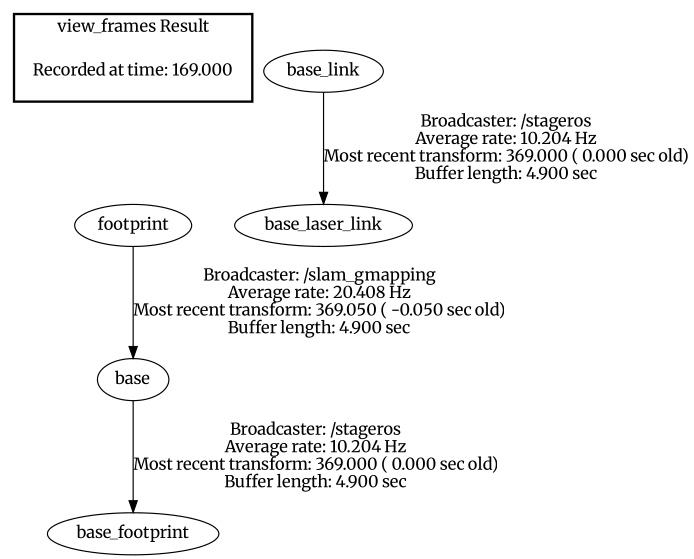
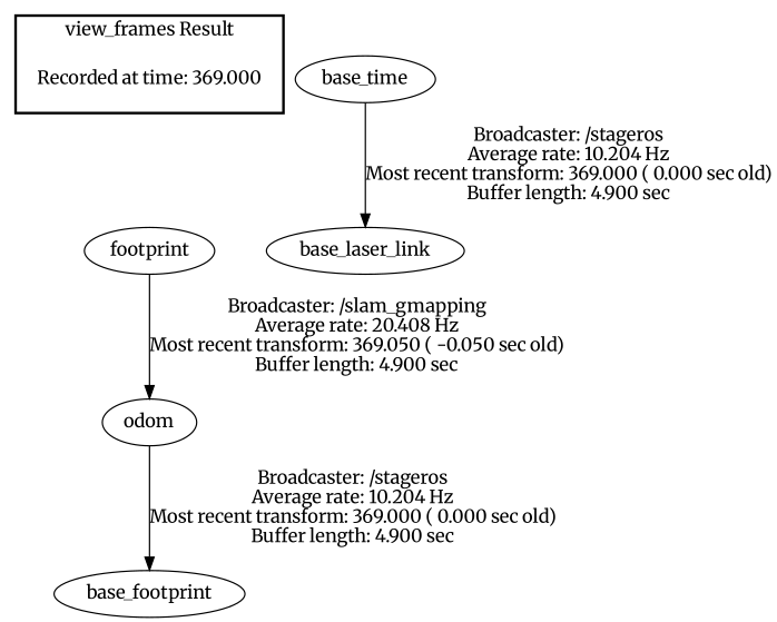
  digraph {
    fontname=Merriweather
    node [fontname=Merriweather]
    edge [fontname=Merriweather]
-   "Recorded at time: 369.000" [shape=plaintext label="Recorded at time: 169.000"]
+   "Recorded at time: 369.000" [shape=plaintext]
    n2 [label=footprint]
-   base_link
+   base_link [label=base_time]
    base_laser_link
-   odom [label=base]
+   odom
    base_footprint
    subgraph cluster_1 {
      color=black
      label="view_frames Result"
      style=bold
      "Recorded at time: 369.000"
    }
    "Recorded at time: 369.000" -> n2 [style=invis]
    n2 -> odom [label="Broadcaster: /slam_gmapping\nAverage rate: 20.408 Hz\nMost recent transform: 369.050 ( -0.050 sec old)\nBuffer length: 4.900 sec\n"]
    base_link -> base_laser_link [label="Broadcaster: /stageros\nAverage rate: 10.204 Hz\nMost recent transform: 369.000 ( 0.000 sec old)\nBuffer length: 4.900 sec\n"]
    odom -> base_footprint [label="Broadcaster: /stageros\nAverage rate: 10.204 Hz\nMost recent transform: 369.000 ( 0.000 sec old)\nBuffer length: 4.900 sec\n"]
  }
